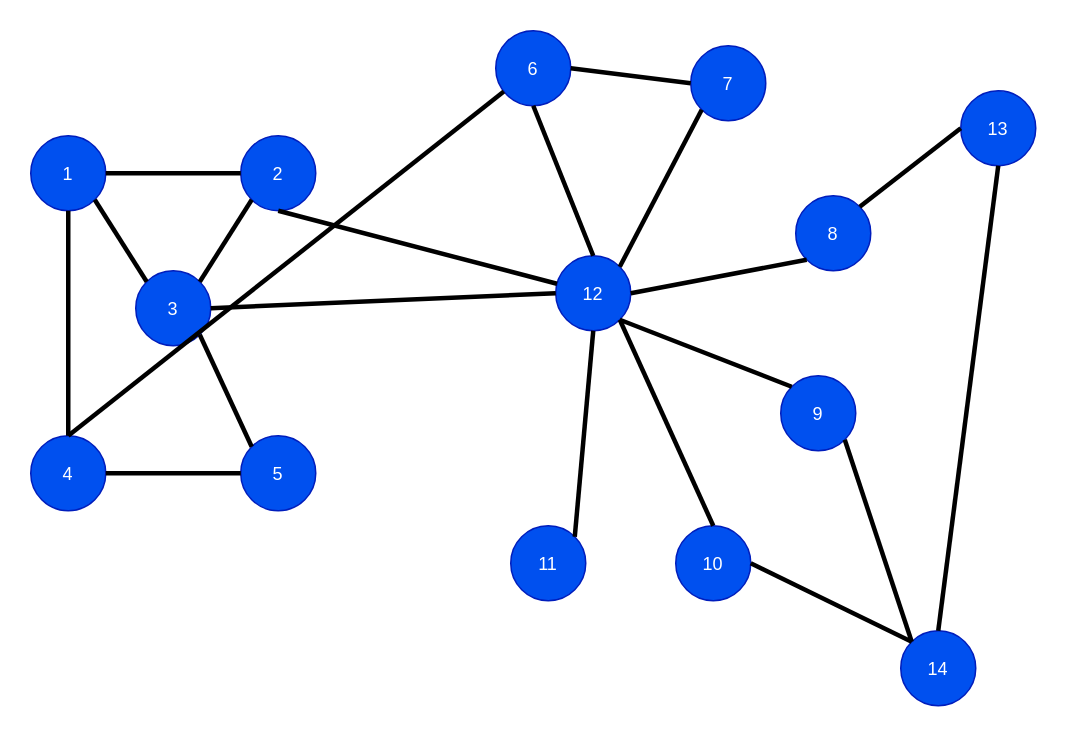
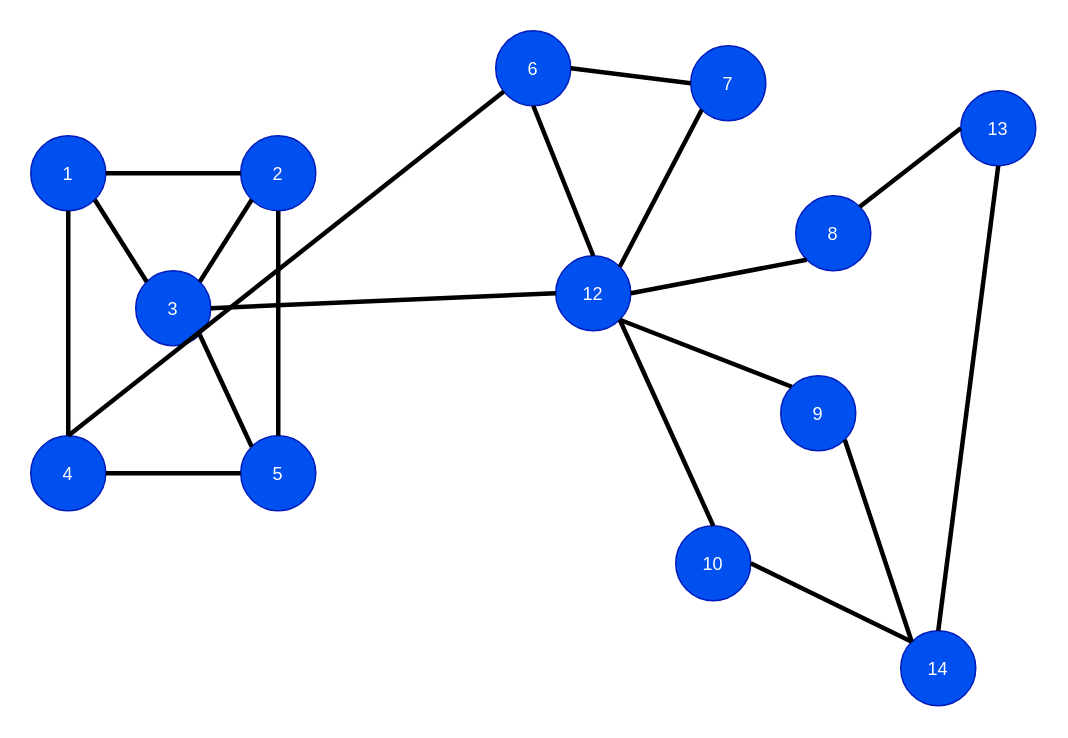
  <mxCell id="0" />
  <mxCell id="1" parent="0" />
  <mxCell id="2" value="1" style="ellipse;aspect=fixed;fillColor=#0050ef;fontColor=#ffffff;strokeColor=#001DBC;" parent="1" vertex="1"><mxGeometry x="20" y="90" width="50" height="50" as="geometry" /></mxCell>
  <mxCell id="3" value="2" style="ellipse;aspect=fixed;fillColor=#0050ef;fontColor=#ffffff;strokeColor=#001DBC;" parent="1" vertex="1"><mxGeometry x="160" y="90" width="50" height="50" as="geometry" /></mxCell>
- <mxCell id="4" value="11" style="ellipse;aspect=fixed;fillColor=#0050ef;fontColor=#ffffff;strokeColor=#001DBC;" parent="1" vertex="1"><mxGeometry x="340" y="350" width="50" height="50" as="geometry" /></mxCell>
  <mxCell id="5" value="4" style="ellipse;aspect=fixed;fillColor=#0050ef;fontColor=#ffffff;strokeColor=#001DBC;" parent="1" vertex="1"><mxGeometry x="20" y="290" width="50" height="50" as="geometry" /></mxCell>
  <mxCell id="6" value="5" style="ellipse;aspect=fixed;fillColor=#0050ef;fontColor=#ffffff;strokeColor=#001DBC;" parent="1" vertex="1"><mxGeometry x="160" y="290" width="50" height="50" as="geometry" /></mxCell>
  <mxCell id="7" value="8" style="ellipse;aspect=fixed;fillColor=#0050ef;fontColor=#ffffff;strokeColor=#001DBC;" parent="1" vertex="1"><mxGeometry x="530" y="130" width="50" height="50" as="geometry" /></mxCell>
  <mxCell id="8" value="6" style="ellipse;aspect=fixed;fillColor=#0050ef;fontColor=#ffffff;strokeColor=#001DBC;" parent="1" vertex="1"><mxGeometry x="330" y="20" width="50" height="50" as="geometry" /></mxCell>
  <mxCell id="9" value="7" style="ellipse;aspect=fixed;fillColor=#0050ef;fontColor=#ffffff;strokeColor=#001DBC;" parent="1" vertex="1"><mxGeometry x="460" y="30" width="50" height="50" as="geometry" /></mxCell>
  <mxCell id="10" value="10" style="ellipse;aspect=fixed;fillColor=#0050ef;fontColor=#ffffff;strokeColor=#001DBC;" parent="1" vertex="1"><mxGeometry x="450" y="350" width="50" height="50" as="geometry" /></mxCell>
  <mxCell id="11" value="9" style="ellipse;aspect=fixed;fillColor=#0050ef;fontColor=#ffffff;strokeColor=#001DBC;" parent="1" vertex="1"><mxGeometry x="520" y="250" width="50" height="50" as="geometry" /></mxCell>
  <mxCell id="12" value="12" style="ellipse;aspect=fixed;fillColor=#0050ef;fontColor=#ffffff;strokeColor=#001DBC;" parent="1" vertex="1"><mxGeometry x="370" y="170" width="50" height="50" as="geometry" /></mxCell>
  <mxCell id="13" value="3" style="ellipse;aspect=fixed;fillColor=#0050ef;fontColor=#ffffff;strokeColor=#001DBC;" parent="1" vertex="1"><mxGeometry x="90" y="180" width="50" height="50" as="geometry" /></mxCell>
  <mxCell id="14" value="13" style="ellipse;aspect=fixed;fillColor=#0050ef;fontColor=#ffffff;strokeColor=#001DBC;" parent="1" vertex="1"><mxGeometry x="640" y="60" width="50" height="50" as="geometry" /></mxCell>
  <mxCell id="15" value="14" style="ellipse;aspect=fixed;fillColor=#0050ef;fontColor=#ffffff;strokeColor=#001DBC;" parent="1" vertex="1"><mxGeometry x="600" y="420" width="50" height="50" as="geometry" /></mxCell>
  <mxCell id="16" value="" style="endArrow=none;rounded=0;exitX=1;exitY=0.5;exitDx=0;exitDy=0;entryX=0;entryY=0.5;entryDx=0;entryDy=0;strokeWidth=3;" parent="1" source="13" target="12" edge="1"><mxGeometry width="50" height="50" relative="1" as="geometry"><mxPoint x="290" y="330" as="sourcePoint" /><mxPoint x="340" y="280" as="targetPoint" /></mxGeometry></mxCell>
  <mxCell id="17" value="" style="endArrow=none;rounded=0;exitX=1;exitY=0.5;exitDx=0;exitDy=0;entryX=0;entryY=0.5;entryDx=0;entryDy=0;strokeWidth=3;" parent="1" source="2" target="3" edge="1"><mxGeometry width="50" height="50" relative="1" as="geometry"><mxPoint x="150" y="215" as="sourcePoint" /><mxPoint x="380" y="205" as="targetPoint" /></mxGeometry></mxCell>
  <mxCell id="18" value="" style="endArrow=none;rounded=0;exitX=1;exitY=0.5;exitDx=0;exitDy=0;entryX=0;entryY=0.5;entryDx=0;entryDy=0;strokeWidth=3;" parent="1" source="5" target="6" edge="1"><mxGeometry width="50" height="50" relative="1" as="geometry"><mxPoint x="160" y="225" as="sourcePoint" /><mxPoint x="390" y="215" as="targetPoint" /></mxGeometry></mxCell>
  <mxCell id="19" value="" style="endArrow=none;rounded=0;exitX=1;exitY=1;exitDx=0;exitDy=0;entryX=0;entryY=0;entryDx=0;entryDy=0;strokeWidth=3;" parent="1" source="2" target="13" edge="1"><mxGeometry width="50" height="50" relative="1" as="geometry"><mxPoint x="170" y="235" as="sourcePoint" /><mxPoint x="400" y="225" as="targetPoint" /></mxGeometry></mxCell>
  <mxCell id="20" value="" style="endArrow=none;rounded=0;exitX=0;exitY=1;exitDx=0;exitDy=0;entryX=1;entryY=0;entryDx=0;entryDy=0;strokeWidth=3;" parent="1" source="3" target="13" edge="1"><mxGeometry width="50" height="50" relative="1" as="geometry"><mxPoint x="180" y="245" as="sourcePoint" /><mxPoint x="410" y="235" as="targetPoint" /></mxGeometry></mxCell>
  <mxCell id="21" value="" style="endArrow=none;rounded=0;exitX=1;exitY=1;exitDx=0;exitDy=0;entryX=0;entryY=0;entryDx=0;entryDy=0;strokeWidth=3;" parent="1" source="13" target="6" edge="1"><mxGeometry width="50" height="50" relative="1" as="geometry"><mxPoint x="190" y="255" as="sourcePoint" /><mxPoint x="420" y="245" as="targetPoint" /></mxGeometry></mxCell>
  <mxCell id="22" value="" style="endArrow=none;rounded=0;exitX=1;exitY=0.5;exitDx=0;exitDy=0;entryX=0;entryY=0.5;entryDx=0;entryDy=0;strokeWidth=3;" parent="1" source="8" target="9" edge="1"><mxGeometry width="50" height="50" relative="1" as="geometry"><mxPoint x="210" y="275" as="sourcePoint" /><mxPoint x="440" y="265" as="targetPoint" /></mxGeometry></mxCell>
  <mxCell id="23" value="" style="endArrow=none;rounded=0;exitX=1;exitY=0;exitDx=0;exitDy=0;entryX=0;entryY=1;entryDx=0;entryDy=0;strokeWidth=3;" parent="1" source="12" target="9" edge="1"><mxGeometry width="50" height="50" relative="1" as="geometry"><mxPoint x="220" y="285" as="sourcePoint" /><mxPoint x="450" y="275" as="targetPoint" /></mxGeometry></mxCell>
  <mxCell id="24" value="" style="endArrow=none;rounded=0;exitX=1;exitY=0.5;exitDx=0;exitDy=0;entryX=0;entryY=1;entryDx=0;entryDy=0;strokeWidth=3;" parent="1" source="12" target="7" edge="1"><mxGeometry width="50" height="50" relative="1" as="geometry"><mxPoint x="230" y="295" as="sourcePoint" /><mxPoint x="460" y="285" as="targetPoint" /></mxGeometry></mxCell>
  <mxCell id="25" value="" style="endArrow=none;rounded=0;exitX=1;exitY=1;exitDx=0;exitDy=0;entryX=0;entryY=0;entryDx=0;entryDy=0;strokeWidth=3;" parent="1" source="12" target="11" edge="1"><mxGeometry width="50" height="50" relative="1" as="geometry"><mxPoint x="240" y="305" as="sourcePoint" /><mxPoint x="470" y="295" as="targetPoint" /></mxGeometry></mxCell>
  <mxCell id="26" value="" style="endArrow=none;rounded=0;exitX=1;exitY=1;exitDx=0;exitDy=0;entryX=0.5;entryY=0;entryDx=0;entryDy=0;strokeWidth=3;" parent="1" source="12" target="10" edge="1"><mxGeometry width="50" height="50" relative="1" as="geometry"><mxPoint x="250" y="315" as="sourcePoint" /><mxPoint x="480" y="305" as="targetPoint" /></mxGeometry></mxCell>
- <mxCell id="27" value="" style="endArrow=none;rounded=0;exitX=1;exitY=0;exitDx=0;exitDy=0;entryX=0.5;entryY=1;entryDx=0;entryDy=0;strokeWidth=3;" parent="1" source="4" target="12" edge="1"><mxGeometry width="50" height="50" relative="1" as="geometry"><mxPoint x="260" y="325" as="sourcePoint" /><mxPoint x="490" y="315" as="targetPoint" /></mxGeometry></mxCell>
  <mxCell id="28" value="" style="endArrow=none;rounded=0;exitX=0;exitY=0;exitDx=0;exitDy=0;entryX=1;entryY=0.5;entryDx=0;entryDy=0;strokeWidth=3;" parent="1" source="15" target="10" edge="1"><mxGeometry width="50" height="50" relative="1" as="geometry"><mxPoint x="270" y="335" as="sourcePoint" /><mxPoint x="500" y="325" as="targetPoint" /></mxGeometry></mxCell>
  <mxCell id="29" value="" style="endArrow=none;rounded=0;exitX=1;exitY=0;exitDx=0;exitDy=0;entryX=0;entryY=0.5;entryDx=0;entryDy=0;strokeWidth=3;" parent="1" source="7" target="14" edge="1"><mxGeometry width="50" height="50" relative="1" as="geometry"><mxPoint x="280" y="345" as="sourcePoint" /><mxPoint x="510" y="335" as="targetPoint" /></mxGeometry></mxCell>
  <mxCell id="30" value="" style="endArrow=none;rounded=0;exitX=0.5;exitY=0;exitDx=0;exitDy=0;strokeWidth=3;" parent="1" source="5" target="8" edge="1"><mxGeometry width="50" height="50" relative="1" as="geometry"><mxPoint x="55" y="150" as="sourcePoint" /><mxPoint x="100" y="215" as="targetPoint" /></mxGeometry></mxCell>
  <mxCell id="31" value="" style="endArrow=none;rounded=0;exitX=0.5;exitY=1;exitDx=0;exitDy=0;entryX=0.5;entryY=0;entryDx=0;entryDy=0;strokeWidth=3;" edge="1" parent="1" source="8" target="12"><mxGeometry width="50" height="50" relative="1" as="geometry"><mxPoint x="150" y="215" as="sourcePoint" /><mxPoint x="380" y="205" as="targetPoint" /></mxGeometry></mxCell>
  <mxCell id="32" value="" style="endArrow=none;rounded=0;exitX=0.5;exitY=1;exitDx=0;exitDy=0;entryX=0.5;entryY=0;entryDx=0;entryDy=0;strokeWidth=3;" edge="1" parent="1" source="14" target="15"><mxGeometry width="50" height="50" relative="1" as="geometry"><mxPoint x="160" y="225" as="sourcePoint" /><mxPoint x="390" y="215" as="targetPoint" /></mxGeometry></mxCell>
  <mxCell id="33" value="" style="endArrow=none;rounded=0;exitX=1;exitY=1;exitDx=0;exitDy=0;entryX=0;entryY=0;entryDx=0;entryDy=0;strokeWidth=3;" edge="1" parent="1" source="11" target="15"><mxGeometry width="50" height="50" relative="1" as="geometry"><mxPoint x="170" y="235" as="sourcePoint" /><mxPoint x="400" y="225" as="targetPoint" /></mxGeometry></mxCell>
  <mxCell id="34" value="" style="endArrow=none;rounded=0;exitX=0.5;exitY=1;exitDx=0;exitDy=0;entryX=0.5;entryY=0;entryDx=0;entryDy=0;strokeWidth=3;" edge="1" parent="1" source="2" target="5"><mxGeometry width="50" height="50" relative="1" as="geometry"><mxPoint x="180" y="245" as="sourcePoint" /><mxPoint x="410" y="235" as="targetPoint" /></mxGeometry></mxCell>
- <mxCell id="35" value="" style="endArrow=none;rounded=0;exitX=0.5;exitY=1;exitDx=0;exitDy=0;strokeWidth=3;" edge="1" parent="1" source="3" target="12"><mxGeometry width="50" height="50" relative="1" as="geometry"><mxPoint x="190" y="255" as="sourcePoint" /><mxPoint x="420" y="245" as="targetPoint" /></mxGeometry></mxCell>
+ <mxCell id="35" value="" style="endArrow=none;rounded=0;exitX=0.5;exitY=1;exitDx=0;exitDy=0;entryX=0.5;entryY=0;entryDx=0;entryDy=0;strokeWidth=3;" edge="1" parent="1" source="3" target="6"><mxGeometry width="50" height="50" relative="1" as="geometry"><mxPoint x="190" y="255" as="sourcePoint" /><mxPoint x="420" y="245" as="targetPoint" /></mxGeometry></mxCell>
